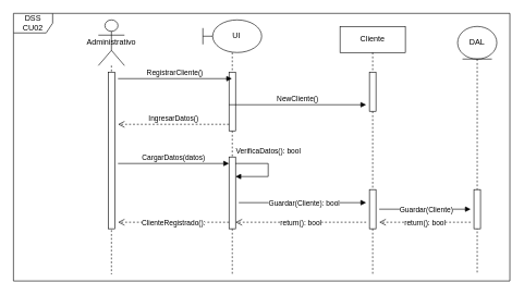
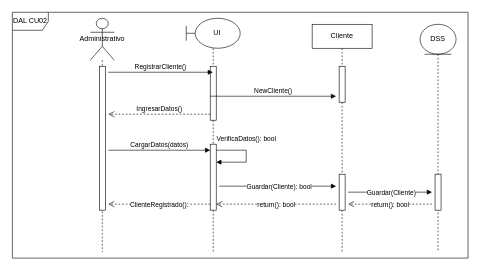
  <mxCell id="0" />
  <mxCell id="1" parent="0" />
  <mxCell id="2" value="Cliente" style="shape=umlLifeline;perimeter=lifelinePerimeter;whiteSpace=wrap;html=1;container=0;dropTarget=0;collapsible=0;recursiveResize=0;outlineConnect=0;portConstraint=eastwest;newEdgeStyle={&quot;edgeStyle&quot;:&quot;elbowEdgeStyle&quot;,&quot;elbow&quot;:&quot;vertical&quot;,&quot;curved&quot;:0,&quot;rounded&quot;:0};" parent="1" vertex="1"><mxGeometry x="520" y="40" width="100" height="380" as="geometry" /></mxCell>
  <mxCell id="3" value="" style="html=1;points=[];perimeter=orthogonalPerimeter;outlineConnect=0;targetShapes=umlLifeline;portConstraint=eastwest;newEdgeStyle={&quot;edgeStyle&quot;:&quot;elbowEdgeStyle&quot;,&quot;elbow&quot;:&quot;vertical&quot;,&quot;curved&quot;:0,&quot;rounded&quot;:0};" parent="2" vertex="1"><mxGeometry x="45" y="70" width="10" height="60" as="geometry" /></mxCell>
  <mxCell id="4" value="" style="html=1;points=[];perimeter=orthogonalPerimeter;outlineConnect=0;targetShapes=umlLifeline;portConstraint=eastwest;newEdgeStyle={&quot;edgeStyle&quot;:&quot;elbowEdgeStyle&quot;,&quot;elbow&quot;:&quot;vertical&quot;,&quot;curved&quot;:0,&quot;rounded&quot;:0};" parent="2" vertex="1"><mxGeometry x="45" y="250" width="10" height="60" as="geometry" /></mxCell>
  <mxCell id="5" value="Administrativo" style="shape=umlLifeline;perimeter=lifelinePerimeter;whiteSpace=wrap;html=1;container=1;dropTarget=0;collapsible=0;recursiveResize=0;outlineConnect=0;portConstraint=eastwest;newEdgeStyle={&quot;curved&quot;:0,&quot;rounded&quot;:0};participant=umlActor;size=70;" parent="1" vertex="1"><mxGeometry x="150" y="30" width="40" height="390" as="geometry" /></mxCell>
  <mxCell id="6" value="" style="html=1;points=[];perimeter=orthogonalPerimeter;outlineConnect=0;targetShapes=umlLifeline;portConstraint=eastwest;newEdgeStyle={&quot;edgeStyle&quot;:&quot;elbowEdgeStyle&quot;,&quot;elbow&quot;:&quot;vertical&quot;,&quot;curved&quot;:0,&quot;rounded&quot;:0};" parent="5" vertex="1"><mxGeometry x="15" y="80" width="10" height="240" as="geometry" /></mxCell>
  <mxCell id="7" value="&amp;nbsp; &amp;nbsp; UI" style="shape=umlLifeline;perimeter=lifelinePerimeter;whiteSpace=wrap;html=1;container=1;dropTarget=0;collapsible=0;recursiveResize=0;outlineConnect=0;portConstraint=eastwest;newEdgeStyle={&quot;curved&quot;:0,&quot;rounded&quot;:0};participant=umlBoundary;size=50;" parent="1" vertex="1"><mxGeometry x="310" y="30" width="90" height="390" as="geometry" /></mxCell>
  <mxCell id="8" value="" style="html=1;points=[];perimeter=orthogonalPerimeter;outlineConnect=0;targetShapes=umlLifeline;portConstraint=eastwest;newEdgeStyle={&quot;edgeStyle&quot;:&quot;elbowEdgeStyle&quot;,&quot;elbow&quot;:&quot;vertical&quot;,&quot;curved&quot;:0,&quot;rounded&quot;:0};" parent="7" vertex="1"><mxGeometry x="40" y="80" width="10" height="90" as="geometry" /></mxCell>
  <mxCell id="9" value="" style="html=1;points=[];perimeter=orthogonalPerimeter;outlineConnect=0;targetShapes=umlLifeline;portConstraint=eastwest;newEdgeStyle={&quot;edgeStyle&quot;:&quot;elbowEdgeStyle&quot;,&quot;elbow&quot;:&quot;vertical&quot;,&quot;curved&quot;:0,&quot;rounded&quot;:0};" parent="7" vertex="1"><mxGeometry x="40" y="210" width="10" height="110" as="geometry" /></mxCell>
  <mxCell id="10" value="RegistrarCliente()" style="html=1;verticalAlign=bottom;endArrow=block;curved=0;rounded=0;" parent="1" target="7" edge="1"><mxGeometry width="80" relative="1" as="geometry"><mxPoint x="180" y="120" as="sourcePoint" /><mxPoint x="250" y="120" as="targetPoint" /></mxGeometry></mxCell>
  <mxCell id="11" value="NewCliente()" style="html=1;verticalAlign=bottom;endArrow=block;curved=0;rounded=0;" parent="1" edge="1"><mxGeometry width="80" relative="1" as="geometry"><mxPoint x="350" y="160" as="sourcePoint" /><mxPoint x="560" y="160" as="targetPoint" /></mxGeometry></mxCell>
  <mxCell id="12" value="IngresarDatos()" style="html=1;verticalAlign=bottom;endArrow=open;dashed=1;endSize=8;curved=0;rounded=0;" parent="1" edge="1"><mxGeometry relative="1" as="geometry"><mxPoint x="350" y="190" as="sourcePoint" /><mxPoint x="180" y="190" as="targetPoint" /></mxGeometry></mxCell>
  <mxCell id="13" value="CargarDatos(datos)" style="html=1;verticalAlign=bottom;endArrow=block;curved=0;rounded=0;" parent="1" target="9" edge="1"><mxGeometry width="80" relative="1" as="geometry"><mxPoint x="180" y="250" as="sourcePoint" /><mxPoint x="345" y="250" as="targetPoint" /></mxGeometry></mxCell>
  <mxCell id="14" value="" style="endArrow=none;html=1;rounded=0;" parent="1" edge="1"><mxGeometry width="50" height="50" relative="1" as="geometry"><mxPoint x="360" y="250" as="sourcePoint" /><mxPoint x="410" y="250" as="targetPoint" /></mxGeometry></mxCell>
  <mxCell id="15" value="" style="endArrow=none;html=1;rounded=0;" parent="1" edge="1"><mxGeometry width="50" height="50" relative="1" as="geometry"><mxPoint x="410" y="270" as="sourcePoint" /><mxPoint x="410" y="250" as="targetPoint" /></mxGeometry></mxCell>
  <mxCell id="16" value="VerificaDatos(): bool" style="html=1;verticalAlign=bottom;endArrow=block;curved=0;rounded=0;" parent="1" target="9" edge="1"><mxGeometry x="-1" y="-30" width="80" relative="1" as="geometry"><mxPoint x="410" y="270" as="sourcePoint" /><mxPoint x="490" y="240" as="targetPoint" /><mxPoint as="offset" /></mxGeometry></mxCell>
  <mxCell id="17" value="Guardar(Cliente): bool" style="html=1;verticalAlign=bottom;endArrow=block;curved=0;rounded=0;" parent="1" edge="1"><mxGeometry x="0.027" y="-10" width="80" relative="1" as="geometry"><mxPoint x="365" y="310" as="sourcePoint" /><mxPoint x="560" y="310" as="targetPoint" /><mxPoint as="offset" /></mxGeometry></mxCell>
  <mxCell id="18" value="return(): bool" style="html=1;verticalAlign=bottom;endArrow=open;dashed=1;endSize=8;curved=0;rounded=0;" parent="1" edge="1"><mxGeometry y="10" relative="1" as="geometry"><mxPoint x="560" y="340" as="sourcePoint" /><mxPoint x="360" y="340" as="targetPoint" /><mxPoint as="offset" /></mxGeometry></mxCell>
  <mxCell id="19" value="ClienteRegistrado():" style="html=1;verticalAlign=bottom;endArrow=open;dashed=1;endSize=8;curved=0;rounded=0;" parent="1" edge="1"><mxGeometry y="10" relative="1" as="geometry"><mxPoint x="350" y="340" as="sourcePoint" /><mxPoint x="180" y="340" as="targetPoint" /><mxPoint as="offset" /></mxGeometry></mxCell>
- <mxCell id="20" value="DSS CU02" style="shape=umlFrame;whiteSpace=wrap;html=1;pointerEvents=0;" parent="1" vertex="1"><mxGeometry y="20" width="760" height="410" as="geometry" x="20" /></mxCell>
- <mxCell id="21" value="DAL" style="shape=umlLifeline;perimeter=lifelinePerimeter;whiteSpace=wrap;html=1;container=1;dropTarget=0;collapsible=0;recursiveResize=0;outlineConnect=0;portConstraint=eastwest;newEdgeStyle={&quot;curved&quot;:0,&quot;rounded&quot;:0};participant=umlEntity;size=50;" vertex="1" parent="1"><mxGeometry x="700" y="40" width="60" height="380" as="geometry" /></mxCell>
+ <mxCell id="20" value="DAL CU02" style="shape=umlFrame;whiteSpace=wrap;html=1;pointerEvents=0;" parent="1" vertex="1"><mxGeometry y="20" width="760" height="410" as="geometry" x="20" /></mxCell>
+ <mxCell id="21" value="DSS" style="shape=umlLifeline;perimeter=lifelinePerimeter;whiteSpace=wrap;html=1;container=1;dropTarget=0;collapsible=0;recursiveResize=0;outlineConnect=0;portConstraint=eastwest;newEdgeStyle={&quot;curved&quot;:0,&quot;rounded&quot;:0};participant=umlEntity;size=50;" vertex="1" parent="1"><mxGeometry x="700" y="40" width="60" height="380" as="geometry" /></mxCell>
  <mxCell id="22" value="" style="html=1;points=[];perimeter=orthogonalPerimeter;outlineConnect=0;targetShapes=umlLifeline;portConstraint=eastwest;newEdgeStyle={&quot;edgeStyle&quot;:&quot;elbowEdgeStyle&quot;,&quot;elbow&quot;:&quot;vertical&quot;,&quot;curved&quot;:0,&quot;rounded&quot;:0};" vertex="1" parent="21"><mxGeometry x="25" y="250" width="10" height="60" as="geometry" /></mxCell>
  <mxCell id="23" value="Guardar(Cliente)" style="html=1;verticalAlign=bottom;endArrow=block;curved=0;rounded=0;" edge="1" parent="1"><mxGeometry x="0.027" y="-10" width="80" relative="1" as="geometry"><mxPoint x="580" y="320" as="sourcePoint" /><mxPoint x="720" y="320" as="targetPoint" /><mxPoint as="offset" /></mxGeometry></mxCell>
  <mxCell id="24" value="return(): bool" style="html=1;verticalAlign=bottom;endArrow=open;dashed=1;endSize=8;curved=0;rounded=0;" edge="1" parent="1"><mxGeometry y="10" relative="1" as="geometry"><mxPoint x="720" y="340" as="sourcePoint" /><mxPoint x="580" y="340" as="targetPoint" /><mxPoint as="offset" /></mxGeometry></mxCell>
